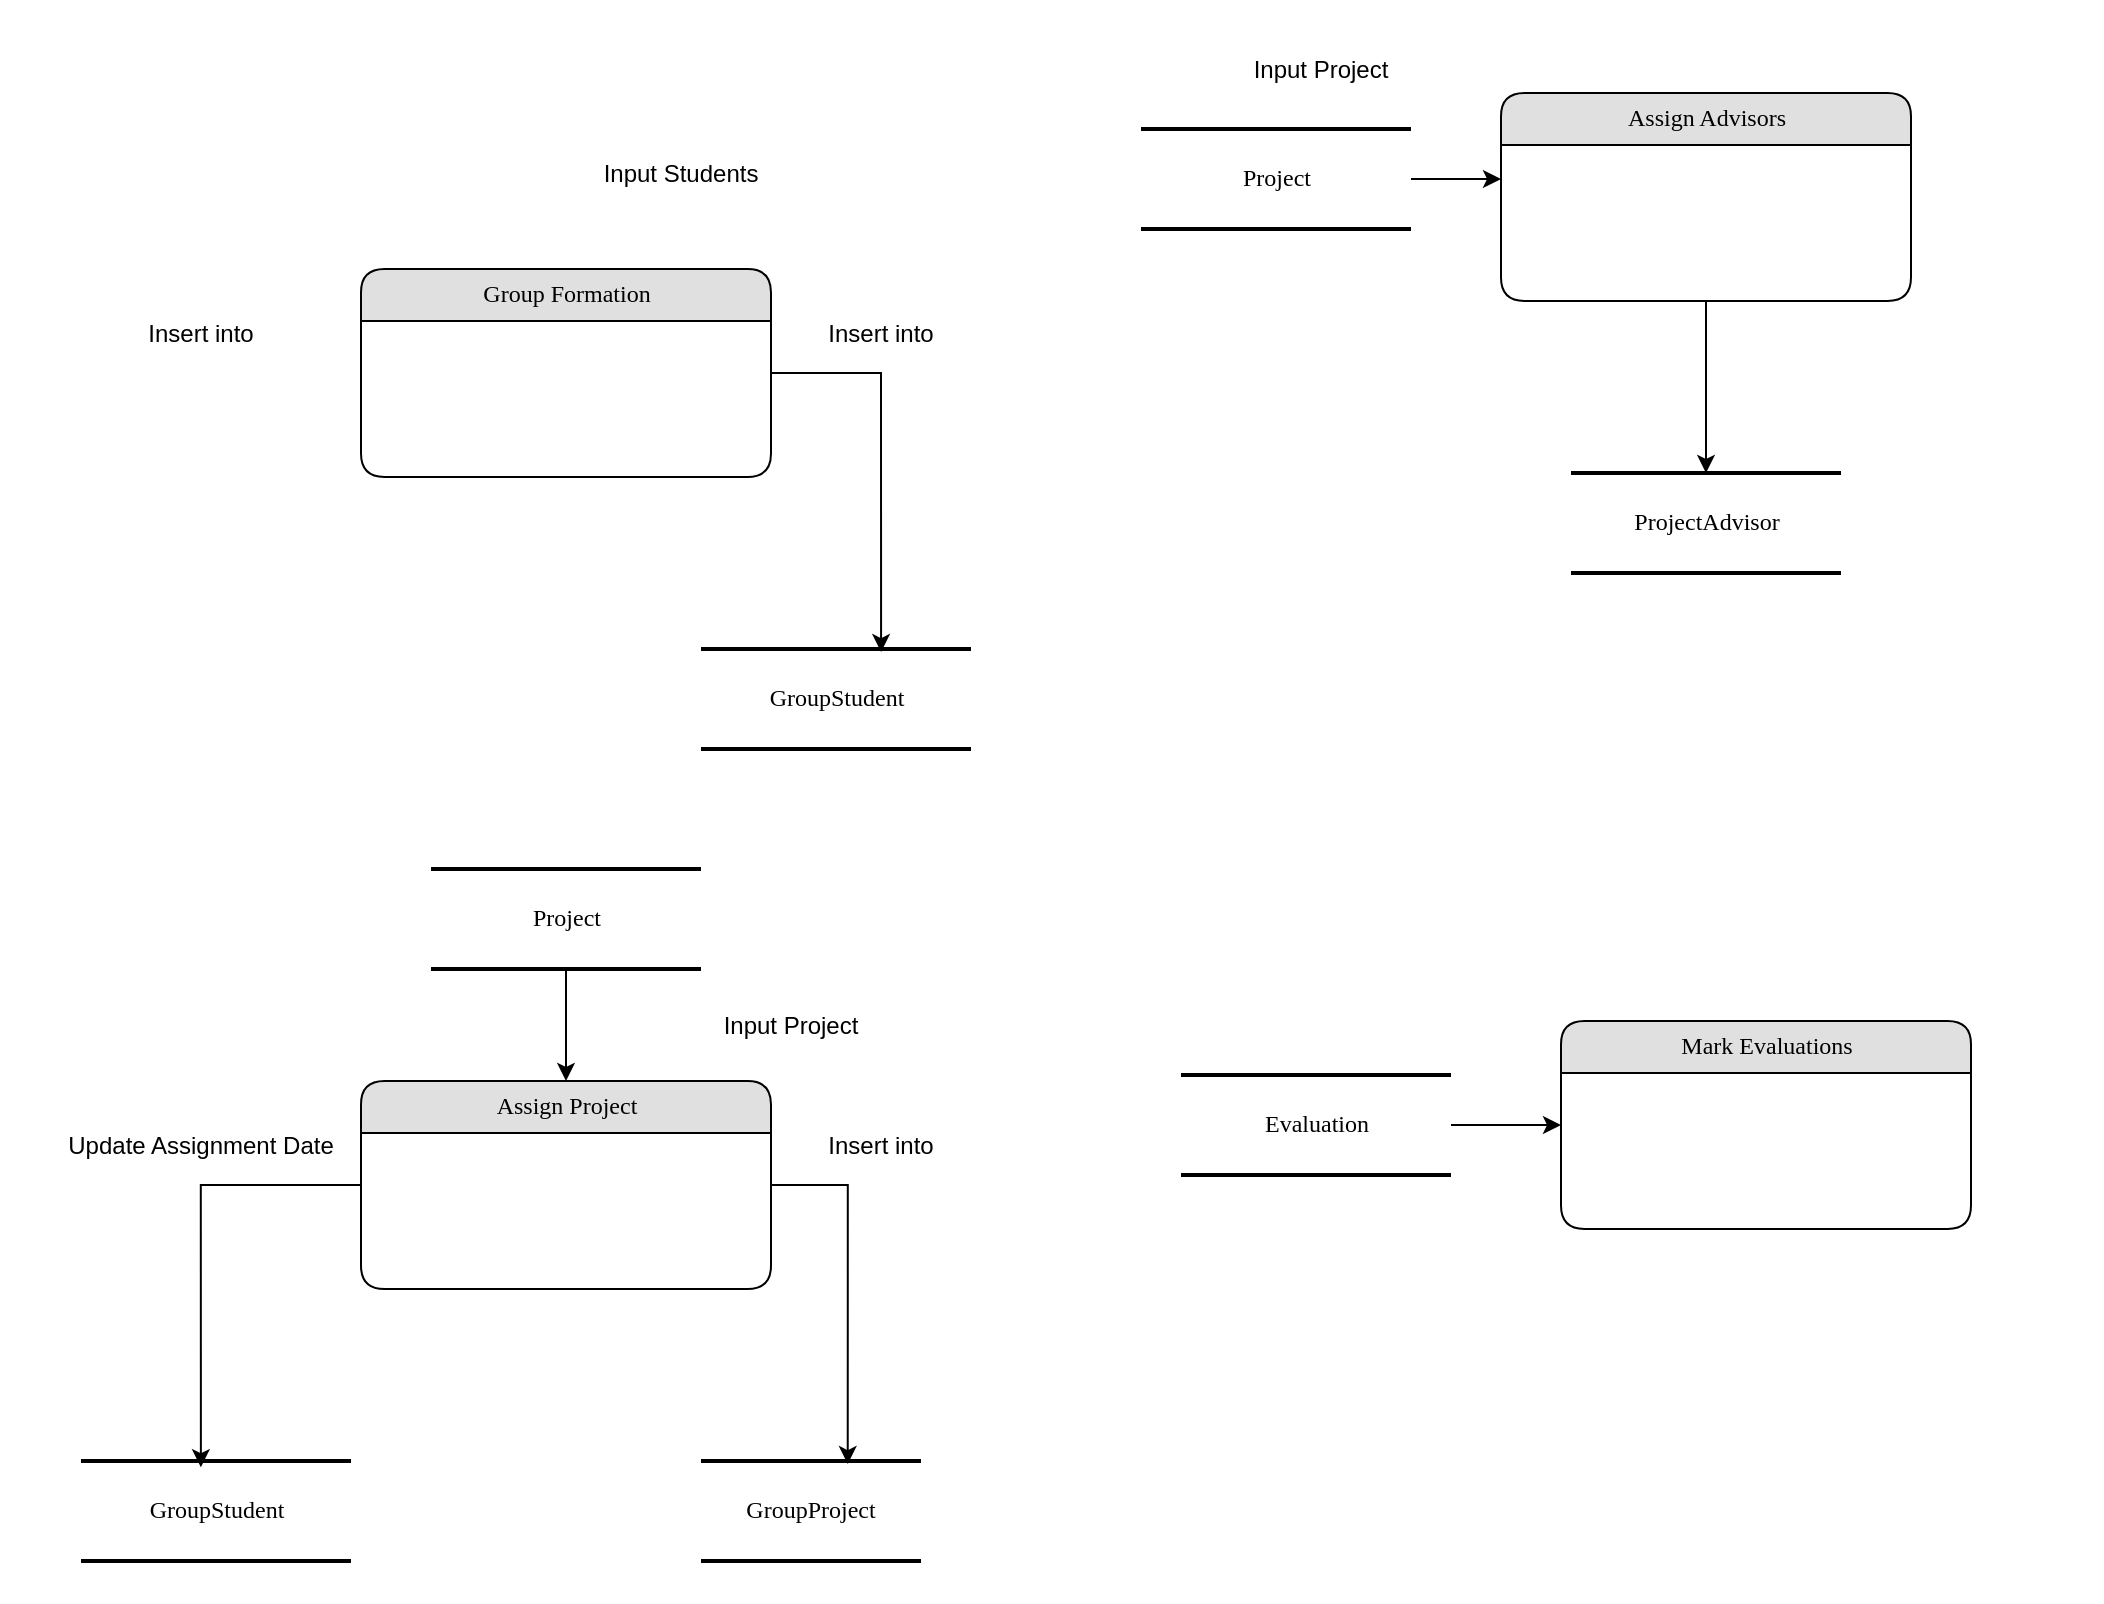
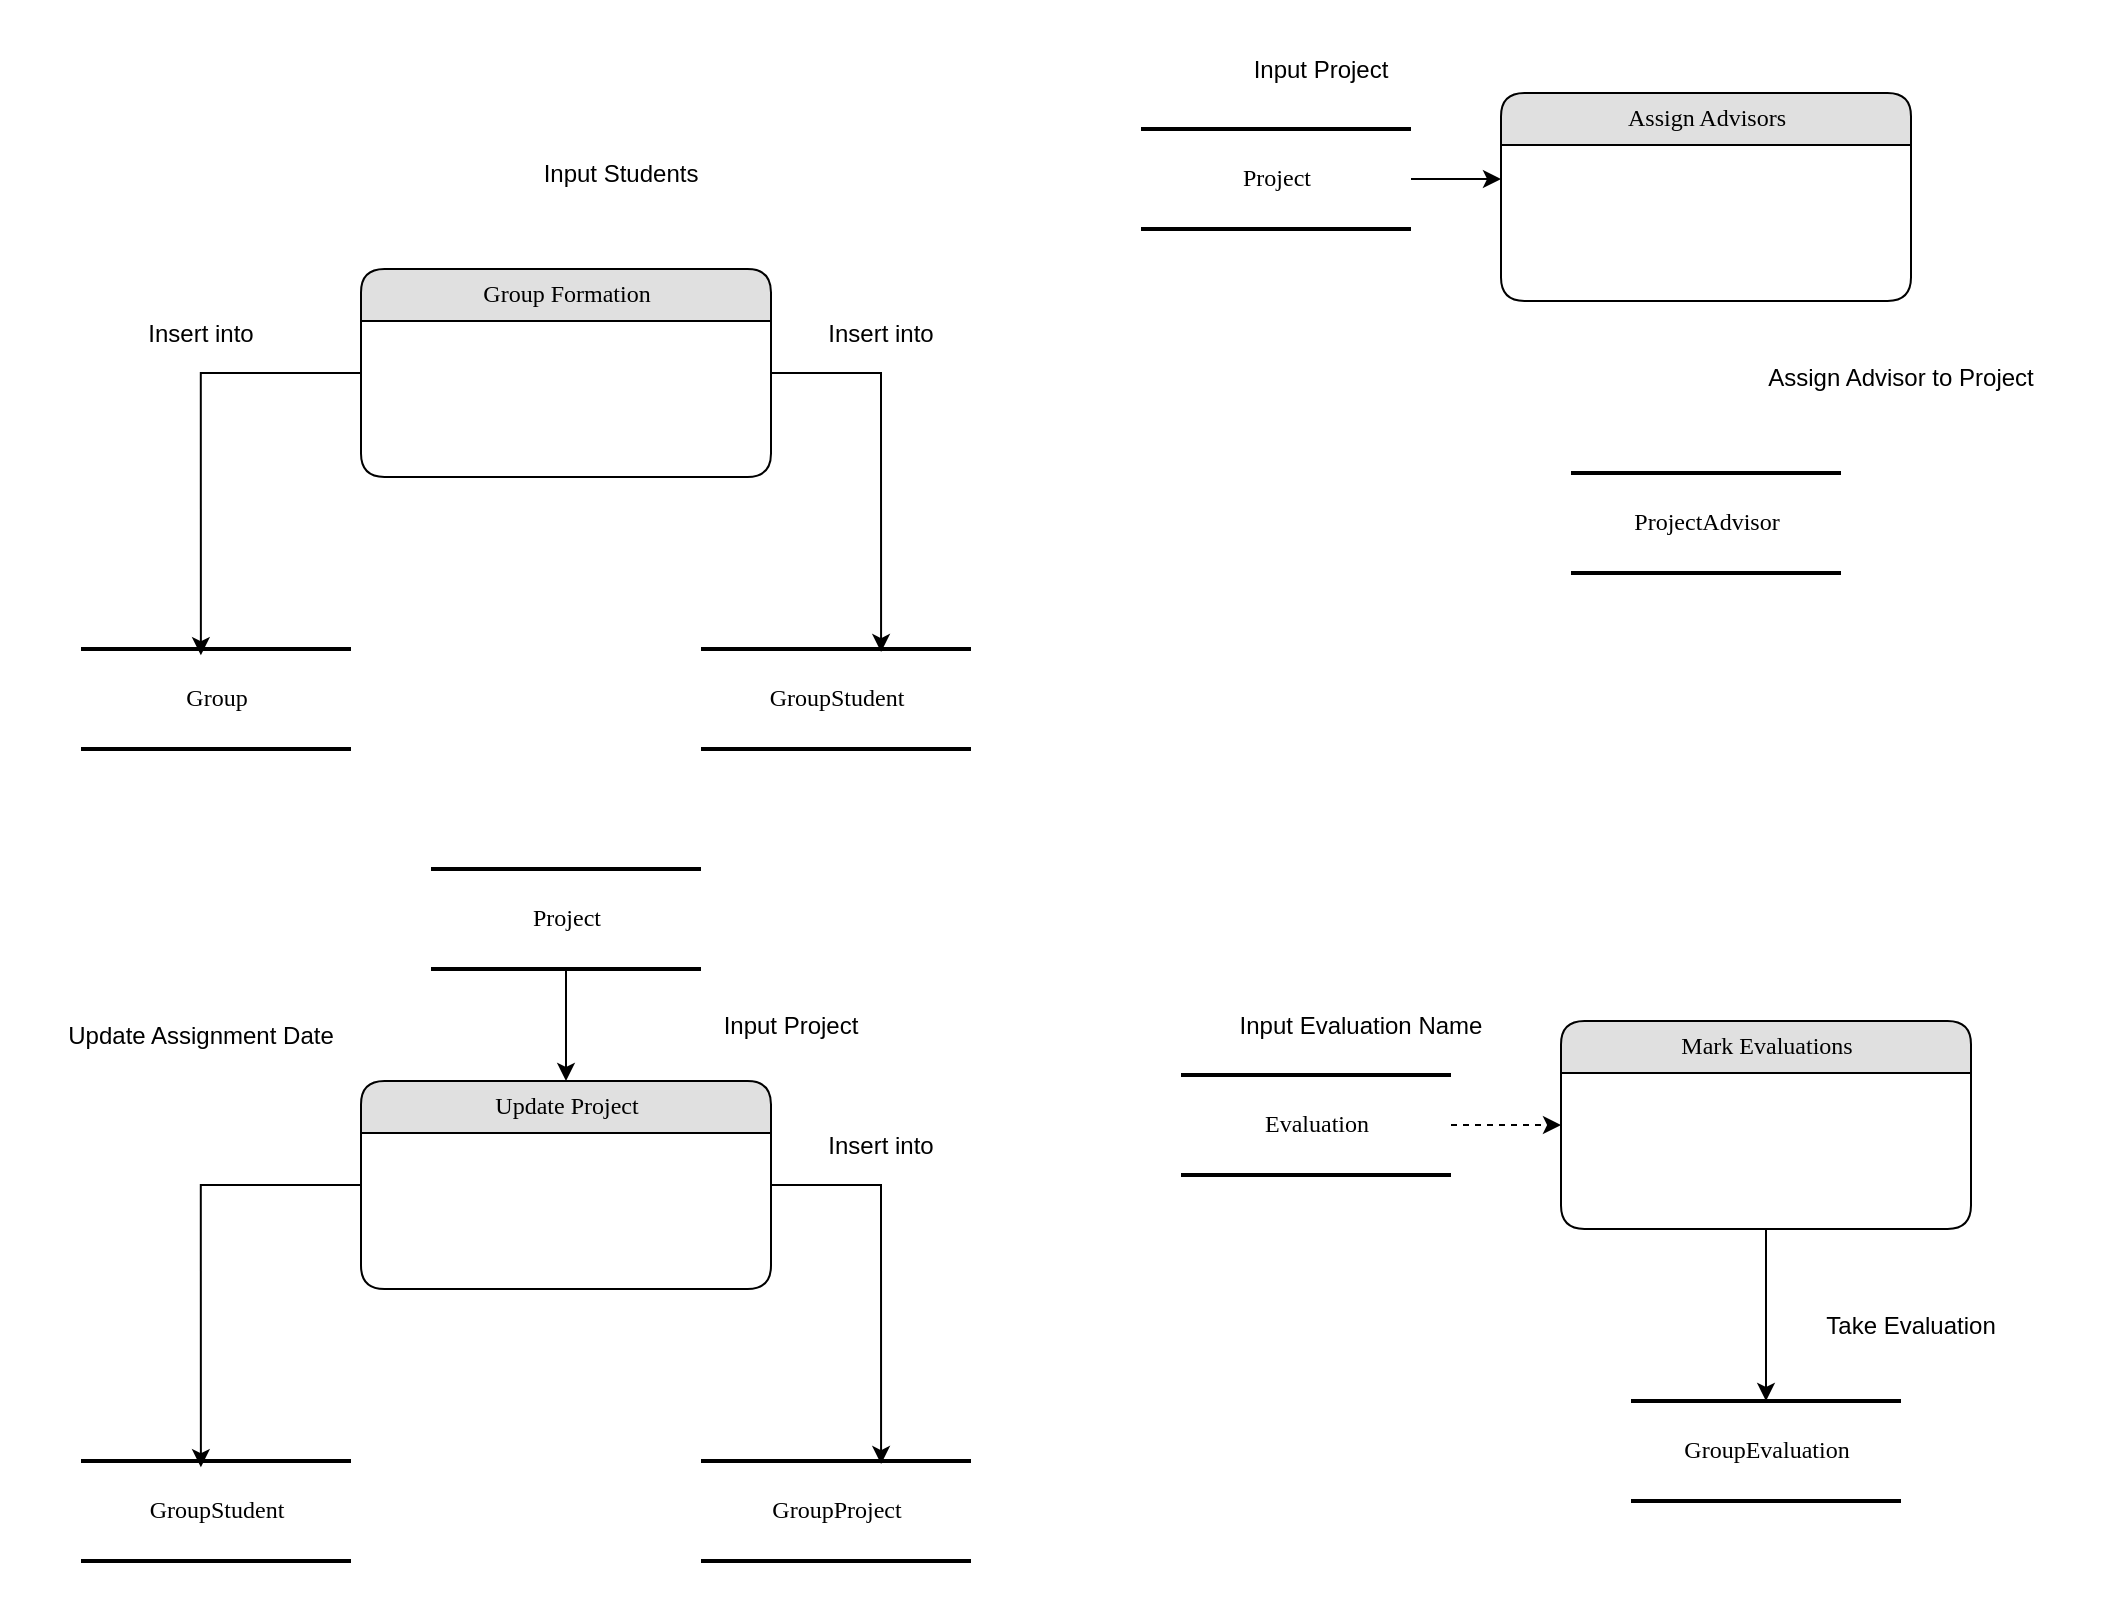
  <mxCell id="0" />
  <mxCell id="1" parent="0" />
- <mxCell id="2" value="Assign Project" style="swimlane;html=1;fontStyle=0;childLayout=stackLayout;horizontal=1;startSize=26;fillColor=#e0e0e0;horizontalStack=0;resizeParent=1;resizeLast=0;collapsible=1;marginBottom=0;swimlaneFillColor=#ffffff;align=center;rounded=1;shadow=0;comic=0;labelBackgroundColor=none;strokeWidth=1;fontFamily=Verdana;fontSize=12" vertex="1" parent="1"><mxGeometry x="180" y="540" width="205" height="104" as="geometry"><mxRectangle x="995" y="190" width="200" height="30" as="alternateBounds" /></mxGeometry></mxCell>
+ <mxCell id="2" value="Update Project" style="swimlane;html=1;fontStyle=0;childLayout=stackLayout;horizontal=1;startSize=26;fillColor=#e0e0e0;horizontalStack=0;resizeParent=1;resizeLast=0;collapsible=1;marginBottom=0;swimlaneFillColor=#ffffff;align=center;rounded=1;shadow=0;comic=0;labelBackgroundColor=none;strokeWidth=1;fontFamily=Verdana;fontSize=12" vertex="1" parent="1"><mxGeometry x="180" y="540" width="205" height="104" as="geometry"><mxRectangle x="995" y="190" width="200" height="30" as="alternateBounds" /></mxGeometry></mxCell>
  <mxCell id="3" value="GroupStudent" style="html=1;rounded=0;shadow=0;comic=0;labelBackgroundColor=none;strokeWidth=2;fontFamily=Verdana;fontSize=12;align=center;shape=mxgraph.ios7ui.horLines;" vertex="1" parent="1"><mxGeometry x="40" y="730" width="135" height="50" as="geometry" /></mxCell>
- <mxCell id="4" value="GroupProject" style="html=1;rounded=0;shadow=0;comic=0;labelBackgroundColor=none;strokeWidth=2;fontFamily=Verdana;fontSize=12;align=center;shape=mxgraph.ios7ui.horLines;" vertex="1" parent="1"><mxGeometry x="350" y="730" width="110" height="50" as="geometry" /></mxCell>
+ <mxCell id="4" value="GroupProject" style="html=1;rounded=0;shadow=0;comic=0;labelBackgroundColor=none;strokeWidth=2;fontFamily=Verdana;fontSize=12;align=center;shape=mxgraph.ios7ui.horLines;" vertex="1" parent="1"><mxGeometry x="350" y="730" width="135" height="50" as="geometry" /></mxCell>
  <mxCell id="5" style="edgeStyle=orthogonalEdgeStyle;rounded=0;orthogonalLoop=1;jettySize=auto;html=1;exitX=0;exitY=0.5;exitDx=0;exitDy=0;entryX=0.444;entryY=0.062;entryDx=0;entryDy=0;entryPerimeter=0;" edge="1" parent="1" source="2" target="3"><mxGeometry relative="1" as="geometry" /></mxCell>
  <mxCell id="6" style="edgeStyle=orthogonalEdgeStyle;rounded=0;orthogonalLoop=1;jettySize=auto;html=1;exitX=1;exitY=0.5;exitDx=0;exitDy=0;entryX=0.667;entryY=0.031;entryDx=0;entryDy=0;entryPerimeter=0;" edge="1" parent="1" source="2" target="4"><mxGeometry relative="1" as="geometry" /></mxCell>
  <mxCell id="7" value="Insert into" style="text;html=1;align=center;verticalAlign=middle;resizable=0;points=[];autosize=1;strokeColor=none;fillColor=none;" vertex="1" parent="1"><mxGeometry x="400" y="558" width="80" height="30" as="geometry" /></mxCell>
- <mxCell id="8" value="Update Assignment Date" style="text;html=1;align=center;verticalAlign=middle;resizable=0;points=[];autosize=1;strokeColor=none;fillColor=none;" vertex="1" parent="1"><mxGeometry x="20" y="558" width="160" height="30" as="geometry" /></mxCell>
+ <mxCell id="8" value="Update Assignment Date" style="text;html=1;align=center;verticalAlign=middle;resizable=0;points=[];autosize=1;strokeColor=none;fillColor=none;" vertex="1" parent="1"><mxGeometry x="20" y="503" width="160" height="30" as="geometry" /></mxCell>
  <mxCell id="9" value="Group Formation" style="swimlane;html=1;fontStyle=0;childLayout=stackLayout;horizontal=1;startSize=26;fillColor=#e0e0e0;horizontalStack=0;resizeParent=1;resizeLast=0;collapsible=1;marginBottom=0;swimlaneFillColor=#ffffff;align=center;rounded=1;shadow=0;comic=0;labelBackgroundColor=none;strokeWidth=1;fontFamily=Verdana;fontSize=12" vertex="1" parent="1"><mxGeometry x="180" y="134" width="205" height="104" as="geometry"><mxRectangle x="995" y="190" width="200" height="30" as="alternateBounds" /></mxGeometry></mxCell>
+ <mxCell id="10" value="Group" style="html=1;rounded=0;shadow=0;comic=0;labelBackgroundColor=none;strokeWidth=2;fontFamily=Verdana;fontSize=12;align=center;shape=mxgraph.ios7ui.horLines;" vertex="1" parent="1"><mxGeometry x="40" y="324" width="135" height="50" as="geometry" /></mxCell>
  <mxCell id="11" value="GroupStudent" style="html=1;rounded=0;shadow=0;comic=0;labelBackgroundColor=none;strokeWidth=2;fontFamily=Verdana;fontSize=12;align=center;shape=mxgraph.ios7ui.horLines;" vertex="1" parent="1"><mxGeometry x="350" y="324" width="135" height="50" as="geometry" /></mxCell>
+ <mxCell id="12" style="edgeStyle=orthogonalEdgeStyle;rounded=0;orthogonalLoop=1;jettySize=auto;html=1;exitX=0;exitY=0.5;exitDx=0;exitDy=0;entryX=0.444;entryY=0.062;entryDx=0;entryDy=0;entryPerimeter=0;" edge="1" parent="1" source="9" target="10"><mxGeometry relative="1" as="geometry" /></mxCell>
  <mxCell id="13" style="edgeStyle=orthogonalEdgeStyle;rounded=0;orthogonalLoop=1;jettySize=auto;html=1;exitX=1;exitY=0.5;exitDx=0;exitDy=0;entryX=0.667;entryY=0.031;entryDx=0;entryDy=0;entryPerimeter=0;" edge="1" parent="1" source="9" target="11"><mxGeometry relative="1" as="geometry" /></mxCell>
  <mxCell id="14" value="Insert into" style="text;html=1;align=center;verticalAlign=middle;resizable=0;points=[];autosize=1;strokeColor=none;fillColor=none;" vertex="1" parent="1"><mxGeometry x="400" y="152" width="80" height="30" as="geometry" /></mxCell>
  <mxCell id="15" value="Insert into" style="text;html=1;align=center;verticalAlign=middle;resizable=0;points=[];autosize=1;strokeColor=none;fillColor=none;" vertex="1" parent="1"><mxGeometry x="60" y="152" width="80" height="30" as="geometry" /></mxCell>
- <mxCell id="16" style="edgeStyle=orthogonalEdgeStyle;rounded=0;orthogonalLoop=1;jettySize=auto;html=1;exitX=0.5;exitY=1;exitDx=0;exitDy=0;" edge="1" parent="1" source="17" target="18"><mxGeometry relative="1" as="geometry" /></mxCell>
  <mxCell id="17" value="Assign Advisors" style="swimlane;html=1;fontStyle=0;childLayout=stackLayout;horizontal=1;startSize=26;fillColor=#e0e0e0;horizontalStack=0;resizeParent=1;resizeLast=0;collapsible=1;marginBottom=0;swimlaneFillColor=#ffffff;align=center;rounded=1;shadow=0;comic=0;labelBackgroundColor=none;strokeWidth=1;fontFamily=Verdana;fontSize=12" vertex="1" parent="1"><mxGeometry x="750" y="46" width="205" height="104" as="geometry"><mxRectangle x="995" y="190" width="200" height="30" as="alternateBounds" /></mxGeometry></mxCell>
  <mxCell id="18" value="ProjectAdvisor" style="html=1;rounded=0;shadow=0;comic=0;labelBackgroundColor=none;strokeWidth=2;fontFamily=Verdana;fontSize=12;align=center;shape=mxgraph.ios7ui.horLines;" vertex="1" parent="1"><mxGeometry x="785" y="236" width="135" height="50" as="geometry" /></mxCell>
+ <mxCell id="19" style="edgeStyle=orthogonalEdgeStyle;rounded=0;orthogonalLoop=1;jettySize=auto;html=1;exitX=0.5;exitY=1;exitDx=0;exitDy=0;" edge="1" parent="1" source="20" target="21"><mxGeometry relative="1" as="geometry" /></mxCell>
  <mxCell id="20" value="Mark Evaluations" style="swimlane;html=1;fontStyle=0;childLayout=stackLayout;horizontal=1;startSize=26;fillColor=#e0e0e0;horizontalStack=0;resizeParent=1;resizeLast=0;collapsible=1;marginBottom=0;swimlaneFillColor=#ffffff;align=center;rounded=1;shadow=0;comic=0;labelBackgroundColor=none;strokeWidth=1;fontFamily=Verdana;fontSize=12" vertex="1" parent="1"><mxGeometry x="780" y="510" width="205" height="104" as="geometry"><mxRectangle x="995" y="190" width="200" height="30" as="alternateBounds" /></mxGeometry></mxCell>
- <mxCell id="22" style="edgeStyle=orthogonalEdgeStyle;rounded=0;orthogonalLoop=1;jettySize=auto;html=1;entryX=0;entryY=0.5;entryDx=0;entryDy=0;" edge="1" parent="1" source="23" target="20"><mxGeometry relative="1" as="geometry" /></mxCell>
+ <mxCell id="21" value="GroupEvaluation" style="html=1;rounded=0;shadow=0;comic=0;labelBackgroundColor=none;strokeWidth=2;fontFamily=Verdana;fontSize=12;align=center;shape=mxgraph.ios7ui.horLines;" vertex="1" parent="1"><mxGeometry x="815" y="700" width="135" height="50" as="geometry" /></mxCell>
+ <mxCell id="22" style="edgeStyle=orthogonalEdgeStyle;rounded=0;orthogonalLoop=1;jettySize=auto;html=1;entryX=0;entryY=0.5;entryDx=0;entryDy=0;dashed=1;" edge="1" parent="1" source="23" target="20"><mxGeometry relative="1" as="geometry" /></mxCell>
  <mxCell id="23" value="Evaluation" style="html=1;rounded=0;shadow=0;comic=0;labelBackgroundColor=none;strokeWidth=2;fontFamily=Verdana;fontSize=12;align=center;shape=mxgraph.ios7ui.horLines;" vertex="1" parent="1"><mxGeometry x="590" y="537" width="135" height="50" as="geometry" /></mxCell>
+ <mxCell id="24" value="Input Evaluation Name" style="text;html=1;align=center;verticalAlign=middle;resizable=0;points=[];autosize=1;strokeColor=none;fillColor=none;" vertex="1" parent="1"><mxGeometry x="610" y="498" width="140" height="30" as="geometry" /></mxCell>
+ <mxCell id="25" value="Take Evaluation" style="text;html=1;align=center;verticalAlign=middle;resizable=0;points=[];autosize=1;strokeColor=none;fillColor=none;" vertex="1" parent="1"><mxGeometry x="900" y="648" width="110" height="30" as="geometry" /></mxCell>
+ <mxCell id="26" value="Assign Advisor to Project" style="text;html=1;align=center;verticalAlign=middle;resizable=0;points=[];autosize=1;strokeColor=none;fillColor=none;" vertex="1" parent="1"><mxGeometry x="870" y="174" width="160" height="30" as="geometry" /></mxCell>
  <mxCell id="27" style="edgeStyle=orthogonalEdgeStyle;rounded=0;orthogonalLoop=1;jettySize=auto;html=1;" edge="1" parent="1" source="28"><mxGeometry relative="1" as="geometry"><mxPoint x="750" y="89" as="targetPoint" /></mxGeometry></mxCell>
  <mxCell id="28" value="Project" style="html=1;rounded=0;shadow=0;comic=0;labelBackgroundColor=none;strokeWidth=2;fontFamily=Verdana;fontSize=12;align=center;shape=mxgraph.ios7ui.horLines;" vertex="1" parent="1"><mxGeometry x="570" y="64" width="135" height="50" as="geometry" /></mxCell>
  <mxCell id="29" value="Input Project" style="text;html=1;align=center;verticalAlign=middle;resizable=0;points=[];autosize=1;strokeColor=none;fillColor=none;" vertex="1" parent="1"><mxGeometry x="615" y="20" width="90" height="30" as="geometry" /></mxCell>
- <mxCell id="30" value="Input Students" style="text;html=1;align=center;verticalAlign=middle;resizable=0;points=[];autosize=1;strokeColor=none;fillColor=none;" vertex="1" parent="1"><mxGeometry x="290" y="72" width="100" height="30" as="geometry" /></mxCell>
+ <mxCell id="30" value="Input Students" style="text;html=1;align=center;verticalAlign=middle;resizable=0;points=[];autosize=1;strokeColor=none;fillColor=none;" vertex="1" parent="1"><mxGeometry x="260" y="72" width="100" height="30" as="geometry" /></mxCell>
  <mxCell id="31" style="edgeStyle=orthogonalEdgeStyle;rounded=0;orthogonalLoop=1;jettySize=auto;html=1;entryX=0.5;entryY=0;entryDx=0;entryDy=0;" edge="1" parent="1" source="32" target="2"><mxGeometry relative="1" as="geometry" /></mxCell>
  <mxCell id="32" value="Project" style="html=1;rounded=0;shadow=0;comic=0;labelBackgroundColor=none;strokeWidth=2;fontFamily=Verdana;fontSize=12;align=center;shape=mxgraph.ios7ui.horLines;" vertex="1" parent="1"><mxGeometry x="215" y="434" width="135" height="50" as="geometry" /></mxCell>
  <mxCell id="33" value="Input Project" style="text;html=1;align=center;verticalAlign=middle;resizable=0;points=[];autosize=1;strokeColor=none;fillColor=none;" vertex="1" parent="1"><mxGeometry x="350" y="498" width="90" height="30" as="geometry" /></mxCell>
